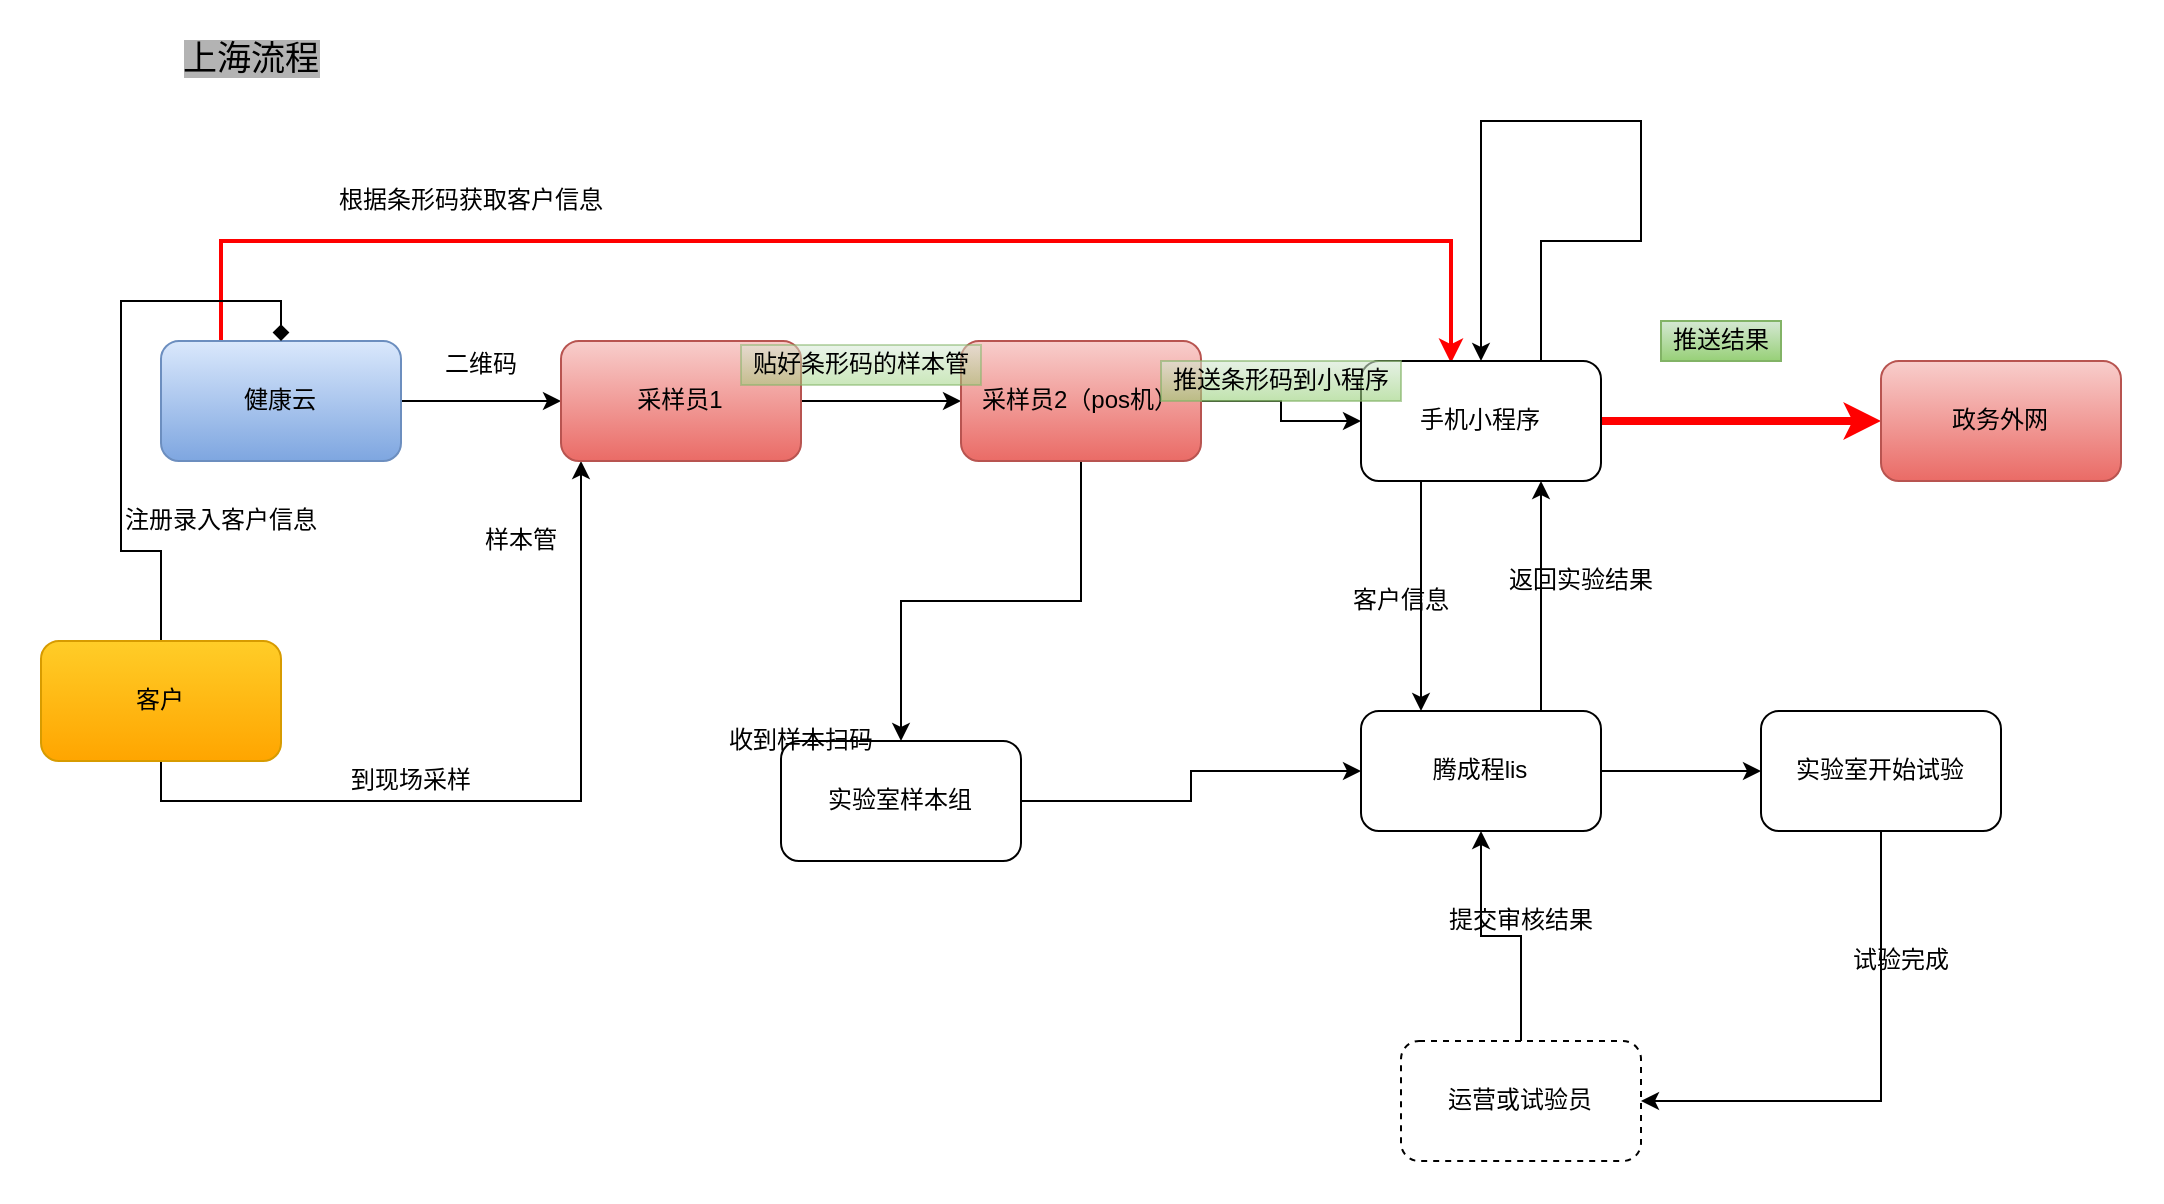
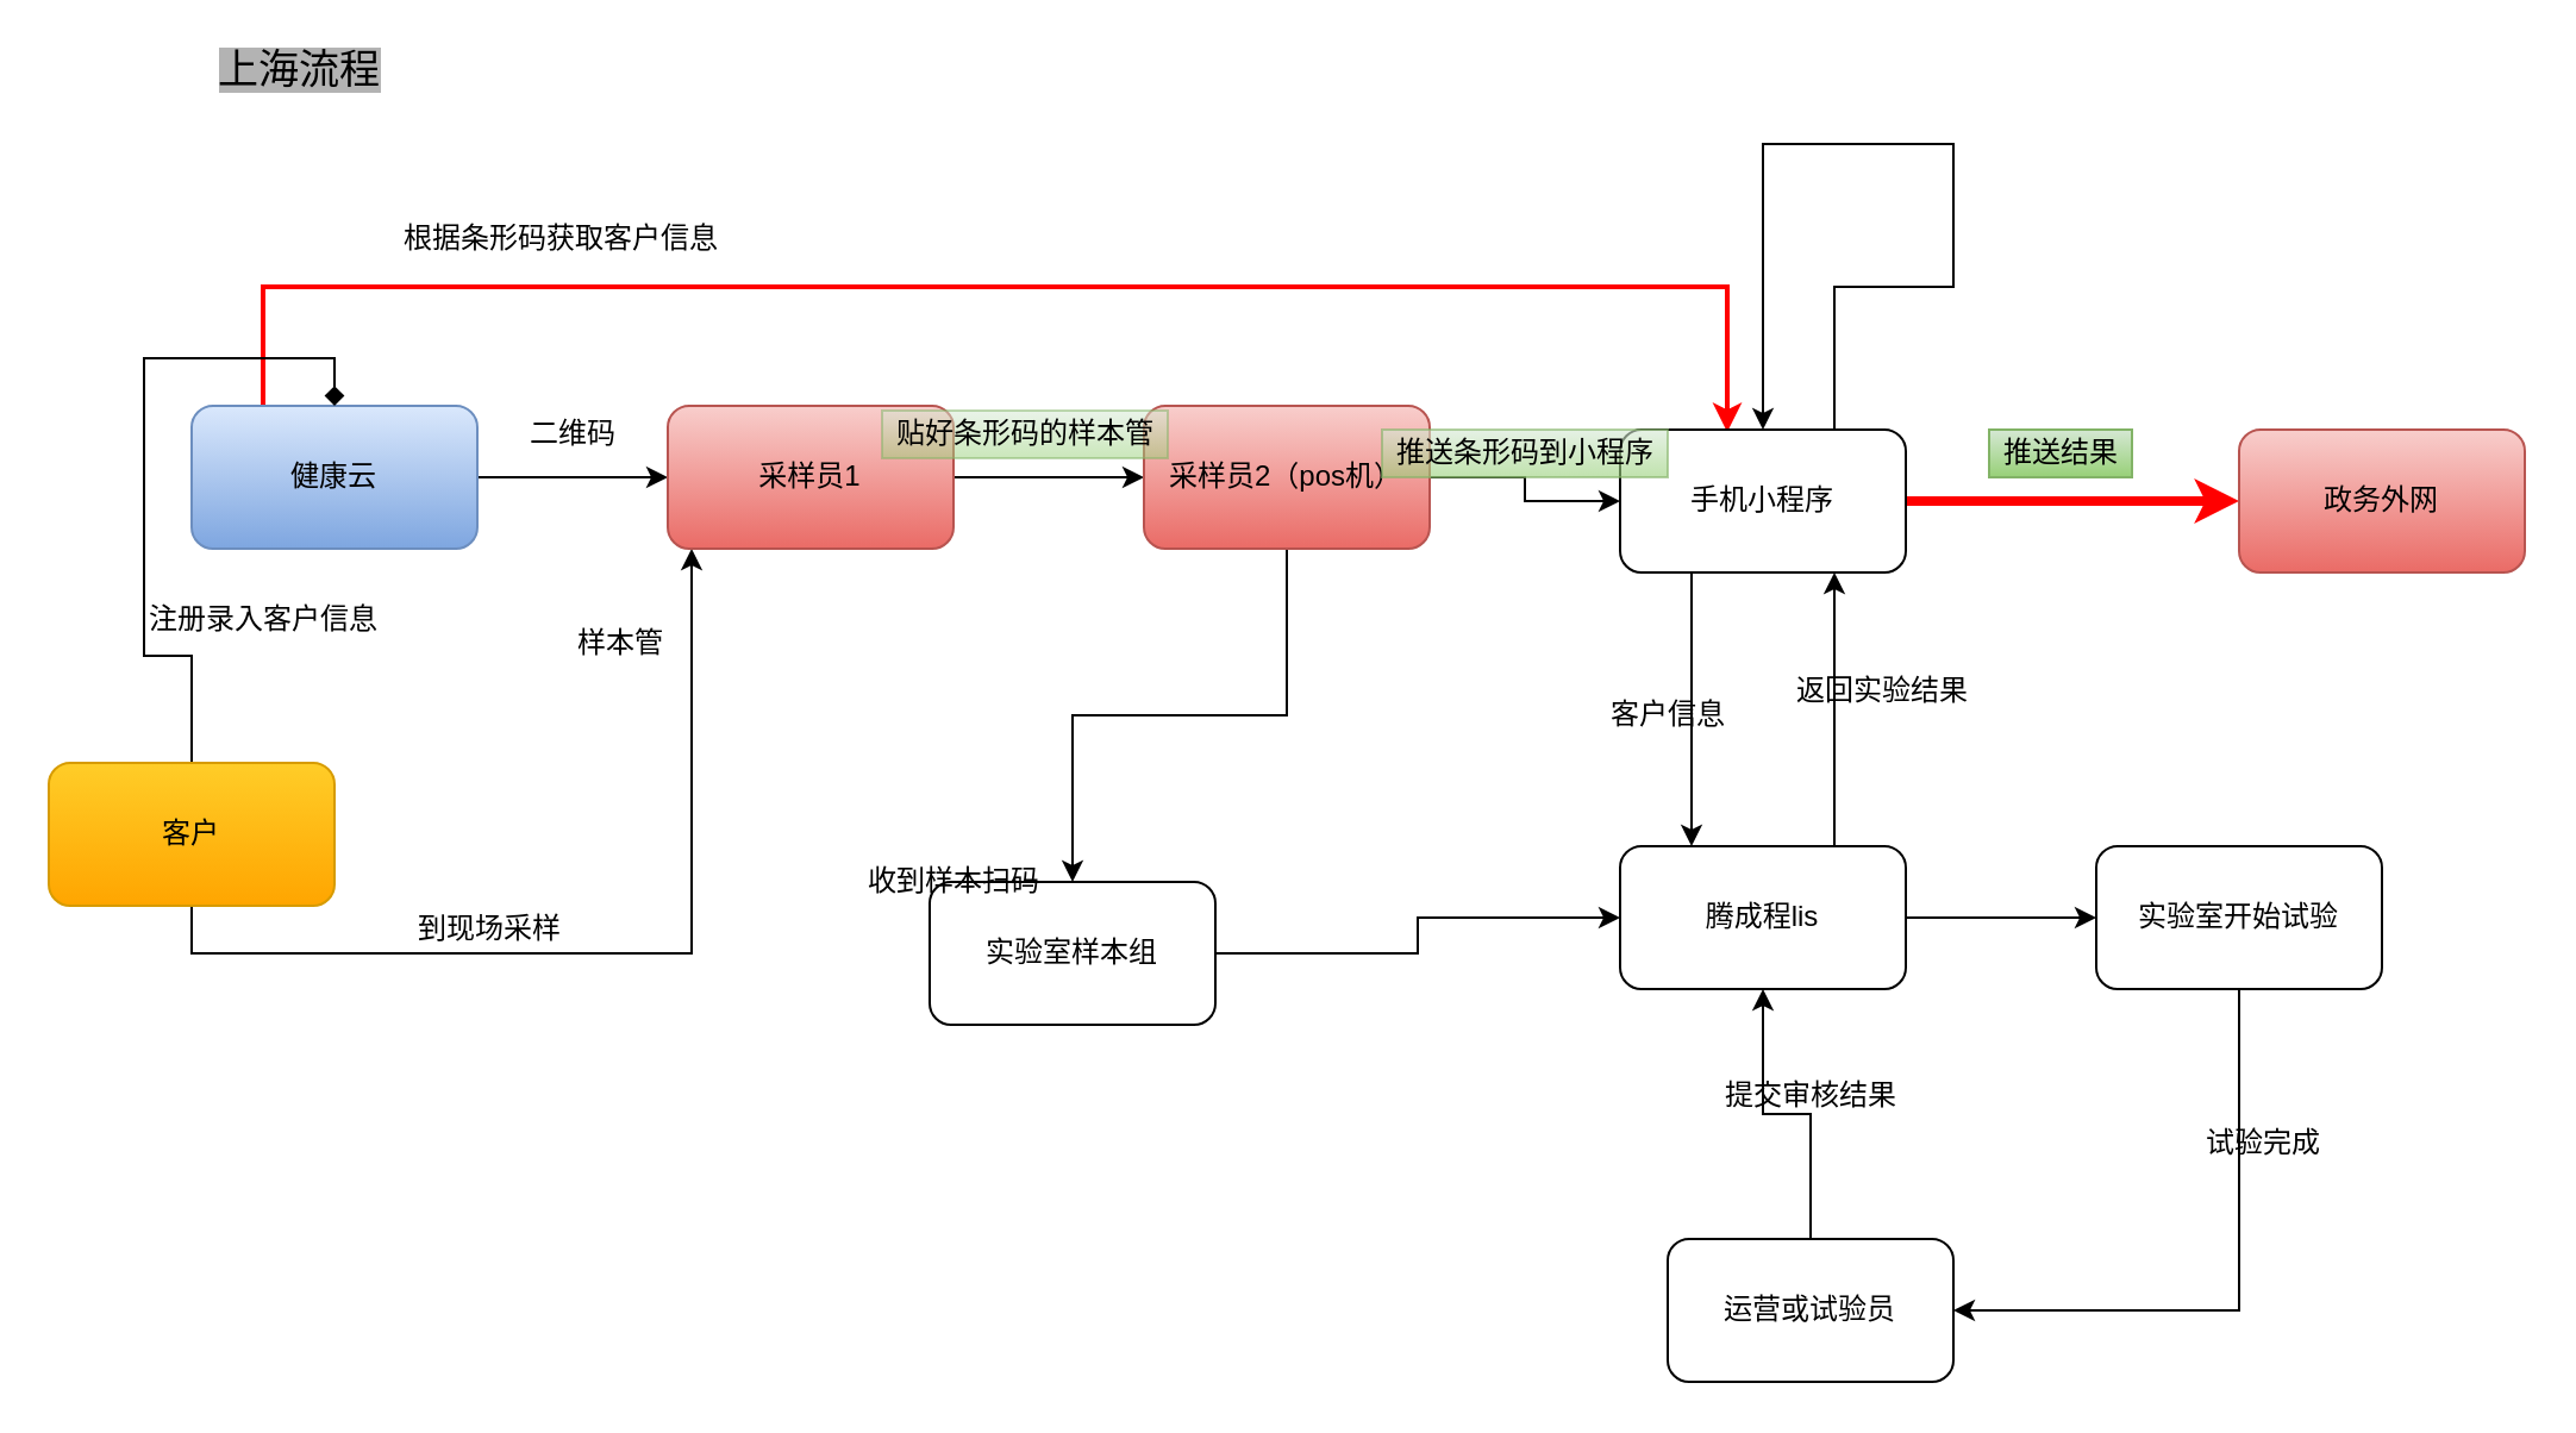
  <mxCell id="0" />
  <mxCell id="1" parent="0" />
  <mxCell id="2" value="" style="edgeStyle=orthogonalEdgeStyle;rounded=0;orthogonalLoop=1;jettySize=auto;html=1;" edge="1" parent="1" source="4" target="10"><mxGeometry relative="1" as="geometry" /></mxCell>
  <mxCell id="3" style="edgeStyle=orthogonalEdgeStyle;rounded=0;orthogonalLoop=1;jettySize=auto;html=1;exitX=0.25;exitY=0;exitDx=0;exitDy=0;entryX=0.375;entryY=0.017;entryDx=0;entryDy=0;entryPerimeter=0;strokeColor=#FF0000;strokeWidth=2;" edge="1" parent="1" source="4" target="13"><mxGeometry relative="1" as="geometry"><Array as="points"><mxPoint x="110" y="120" /><mxPoint x="725" y="120" /></Array></mxGeometry></mxCell>
  <mxCell id="4" value="健康云" style="rounded=1;whiteSpace=wrap;html=1;gradientColor=#7ea6e0;fillColor=#dae8fc;strokeColor=#6c8ebf;" vertex="1" parent="1"><mxGeometry x="80" y="170" width="120" height="60" as="geometry" /></mxCell>
  <mxCell id="5" style="edgeStyle=orthogonalEdgeStyle;rounded=0;orthogonalLoop=1;jettySize=auto;html=1;exitX=0.5;exitY=1;exitDx=0;exitDy=0;" edge="1" parent="1" source="7" target="10"><mxGeometry relative="1" as="geometry"><mxPoint x="290" y="240" as="targetPoint" /><Array as="points"><mxPoint x="80" y="400" /><mxPoint x="290" y="400" /></Array></mxGeometry></mxCell>
  <mxCell id="6" style="edgeStyle=orthogonalEdgeStyle;rounded=0;orthogonalLoop=1;jettySize=auto;html=1;exitX=0.5;exitY=0;exitDx=0;exitDy=0;entryX=0.5;entryY=0;entryDx=0;entryDy=0;endArrow=diamond;" edge="1" parent="1" source="7" target="4"><mxGeometry relative="1" as="geometry"><Array as="points"><mxPoint x="80" y="275" /><mxPoint x="60" y="275" /><mxPoint x="60" y="150" /><mxPoint x="140" y="150" /></Array></mxGeometry></mxCell>
  <mxCell id="7" value="客户" style="rounded=1;whiteSpace=wrap;html=1;gradientColor=#ffa500;fillColor=#ffcd28;strokeColor=#d79b00;" vertex="1" parent="1"><mxGeometry x="20" y="320" width="120" height="60" as="geometry" /></mxCell>
  <mxCell id="8" value="" style="edgeStyle=orthogonalEdgeStyle;rounded=0;orthogonalLoop=1;jettySize=auto;html=1;exitX=0.5;exitY=1;exitDx=0;exitDy=0;" edge="1" parent="1" source="25" target="15"><mxGeometry relative="1" as="geometry" /></mxCell>
  <mxCell id="9" value="" style="edgeStyle=orthogonalEdgeStyle;rounded=0;orthogonalLoop=1;jettySize=auto;html=1;" edge="1" parent="1" source="10" target="25"><mxGeometry relative="1" as="geometry" /></mxCell>
  <mxCell id="10" value="采样员1" style="whiteSpace=wrap;html=1;rounded=1;gradientColor=#ea6b66;fillColor=#f8cecc;strokeColor=#b85450;" vertex="1" parent="1"><mxGeometry x="280" y="170" width="120" height="60" as="geometry" /></mxCell>
  <mxCell id="11" style="edgeStyle=orthogonalEdgeStyle;rounded=0;orthogonalLoop=1;jettySize=auto;html=1;exitX=0.25;exitY=1;exitDx=0;exitDy=0;entryX=0.25;entryY=0;entryDx=0;entryDy=0;" edge="1" parent="1" source="13" target="18"><mxGeometry relative="1" as="geometry" /></mxCell>
  <mxCell id="12" value="" style="edgeStyle=orthogonalEdgeStyle;rounded=0;orthogonalLoop=1;jettySize=auto;html=1;strokeColor=#FF0000;strokeWidth=4;" edge="1" parent="1" source="13" target="23"><mxGeometry relative="1" as="geometry" /></mxCell>
  <mxCell id="13" value="手机小程序" style="whiteSpace=wrap;html=1;rounded=1;" vertex="1" parent="1"><mxGeometry x="680" y="180" width="120" height="60" as="geometry" /></mxCell>
  <mxCell id="14" value="" style="edgeStyle=orthogonalEdgeStyle;rounded=0;orthogonalLoop=1;jettySize=auto;html=1;" edge="1" parent="1" source="15" target="18"><mxGeometry relative="1" as="geometry" /></mxCell>
  <mxCell id="15" value="实验室样本组" style="whiteSpace=wrap;html=1;rounded=1;" vertex="1" parent="1"><mxGeometry x="390" y="370" width="120" height="60" as="geometry" /></mxCell>
  <mxCell id="16" value="" style="edgeStyle=orthogonalEdgeStyle;rounded=0;orthogonalLoop=1;jettySize=auto;html=1;" edge="1" parent="1" source="18" target="20"><mxGeometry relative="1" as="geometry" /></mxCell>
  <mxCell id="17" style="edgeStyle=orthogonalEdgeStyle;rounded=0;orthogonalLoop=1;jettySize=auto;html=1;exitX=0.75;exitY=0;exitDx=0;exitDy=0;entryX=0.75;entryY=1;entryDx=0;entryDy=0;" edge="1" parent="1" source="18" target="13"><mxGeometry relative="1" as="geometry" /></mxCell>
  <mxCell id="18" value="腾成程lis" style="whiteSpace=wrap;html=1;rounded=1;" vertex="1" parent="1"><mxGeometry x="680" y="355" width="120" height="60" as="geometry" /></mxCell>
  <mxCell id="19" value="" style="edgeStyle=orthogonalEdgeStyle;rounded=0;orthogonalLoop=1;jettySize=auto;html=1;entryX=1;entryY=0.5;entryDx=0;entryDy=0;" edge="1" parent="1" source="20" target="22"><mxGeometry relative="1" as="geometry"><Array as="points"><mxPoint x="940" y="550" /></Array></mxGeometry></mxCell>
  <mxCell id="20" value="实验室开始试验" style="whiteSpace=wrap;html=1;rounded=1;" vertex="1" parent="1"><mxGeometry x="880" y="355" width="120" height="60" as="geometry" /></mxCell>
  <mxCell id="21" style="edgeStyle=orthogonalEdgeStyle;rounded=0;orthogonalLoop=1;jettySize=auto;html=1;exitX=0.5;exitY=0;exitDx=0;exitDy=0;" edge="1" parent="1" source="22" target="18"><mxGeometry relative="1" as="geometry" /></mxCell>
- <mxCell id="22" value="运营或试验员" style="whiteSpace=wrap;html=1;rounded=1;dashed=1;" vertex="1" parent="1"><mxGeometry x="700" y="520" width="120" height="60" as="geometry" /></mxCell>
+ <mxCell id="22" value="运营或试验员" style="whiteSpace=wrap;html=1;rounded=1;" vertex="1" parent="1"><mxGeometry x="700" y="520" width="120" height="60" as="geometry" /></mxCell>
  <mxCell id="23" value="政务外网" style="whiteSpace=wrap;html=1;rounded=1;gradientColor=#ea6b66;fillColor=#f8cecc;strokeColor=#b85450;" vertex="1" parent="1"><mxGeometry x="940" y="180" width="120" height="60" as="geometry" /></mxCell>
  <mxCell id="24" style="edgeStyle=orthogonalEdgeStyle;rounded=0;orthogonalLoop=1;jettySize=auto;html=1;exitX=1;exitY=0.5;exitDx=0;exitDy=0;entryX=0;entryY=0.5;entryDx=0;entryDy=0;" edge="1" parent="1" source="25" target="13"><mxGeometry relative="1" as="geometry" /></mxCell>
  <mxCell id="25" value="&lt;span&gt;采样员2（pos机）&lt;/span&gt;" style="whiteSpace=wrap;html=1;rounded=1;fillColor=#f8cecc;strokeColor=#b85450;gradientColor=#ea6b66;" vertex="1" parent="1"><mxGeometry x="480" y="170" width="120" height="60" as="geometry" /></mxCell>
  <mxCell id="26" value="试验完成" style="text;html=1;align=center;verticalAlign=middle;resizable=0;points=[];autosize=1;" vertex="1" parent="1"><mxGeometry x="920" y="470" width="60" height="20" as="geometry" /></mxCell>
  <mxCell id="27" value="提交审核结果" style="text;html=1;align=center;verticalAlign=middle;resizable=0;points=[];autosize=1;" vertex="1" parent="1"><mxGeometry x="715" y="450" width="90" height="20" as="geometry" /></mxCell>
  <mxCell id="28" value="返回实验结果" style="text;html=1;align=center;verticalAlign=middle;resizable=0;points=[];autosize=1;" vertex="1" parent="1"><mxGeometry x="745" y="280" width="90" height="20" as="geometry" /></mxCell>
  <mxCell id="29" value="客户信息" style="text;html=1;align=center;verticalAlign=middle;resizable=0;points=[];autosize=1;" vertex="1" parent="1"><mxGeometry x="670" y="290" width="60" height="20" as="geometry" /></mxCell>
  <mxCell id="30" value="收到样本扫码" style="text;html=1;align=center;verticalAlign=middle;resizable=0;points=[];autosize=1;" vertex="1" parent="1"><mxGeometry x="355" y="360" width="90" height="20" as="geometry" /></mxCell>
  <mxCell id="31" value="样本管" style="text;html=1;align=center;verticalAlign=middle;resizable=0;points=[];autosize=1;" vertex="1" parent="1"><mxGeometry x="235" y="260" width="50" height="20" as="geometry" /></mxCell>
  <mxCell id="32" style="edgeStyle=orthogonalEdgeStyle;rounded=0;orthogonalLoop=1;jettySize=auto;html=1;exitX=0.75;exitY=0;exitDx=0;exitDy=0;entryX=0.5;entryY=0;entryDx=0;entryDy=0;" edge="1" parent="1" source="13" target="13"><mxGeometry relative="1" as="geometry"><Array as="points"><mxPoint x="770" y="120" /><mxPoint x="820" y="120" /><mxPoint x="820" y="60" /><mxPoint x="740" y="60" /></Array></mxGeometry></mxCell>
  <mxCell id="33" value="推送条形码到小程序" style="text;html=1;align=center;verticalAlign=middle;resizable=0;points=[];autosize=1;gradientColor=#97d077;fillColor=#d5e8d4;strokeColor=#82b366;opacity=60;" vertex="1" parent="1"><mxGeometry x="580" y="180" width="120" height="20" as="geometry" /></mxCell>
  <mxCell id="34" value="贴好条形码的样本管" style="text;html=1;align=center;verticalAlign=middle;resizable=0;points=[];autosize=1;gradientColor=#97d077;fillColor=#d5e8d4;strokeColor=#82b366;opacity=50;" vertex="1" parent="1"><mxGeometry x="370" y="172" width="120" height="20" as="geometry" /></mxCell>
  <mxCell id="35" value="到现场采样" style="text;html=1;align=center;verticalAlign=middle;resizable=0;points=[];autosize=1;" vertex="1" parent="1"><mxGeometry x="165" y="380" width="80" height="20" as="geometry" /></mxCell>
  <mxCell id="36" value="二维码" style="text;html=1;align=center;verticalAlign=middle;resizable=0;points=[];autosize=1;" vertex="1" parent="1"><mxGeometry x="215" y="172" width="50" height="20" as="geometry" /></mxCell>
  <mxCell id="37" value="注册录入客户信息" style="text;html=1;align=center;verticalAlign=middle;resizable=0;points=[];autosize=1;" vertex="1" parent="1"><mxGeometry x="55" y="250" width="110" height="20" as="geometry" /></mxCell>
  <mxCell id="38" value="&lt;font style=&quot;font-size: 17px ; background-color: rgb(179 , 179 , 179)&quot;&gt;上海流程&lt;/font&gt;" style="text;html=1;align=center;verticalAlign=middle;resizable=0;points=[];autosize=1;perimeterSpacing=8;" vertex="1" parent="1"><mxGeometry x="85" y="20" width="80" height="20" as="geometry" /></mxCell>
  <mxCell id="39" value="根据条形码获取客户信息" style="text;html=1;align=center;verticalAlign=middle;resizable=0;points=[];autosize=1;" vertex="1" parent="1"><mxGeometry x="160" y="90" width="150" height="20" as="geometry" /></mxCell>
- <mxCell id="40" value="推送结果" style="text;html=1;align=center;verticalAlign=middle;resizable=0;points=[];autosize=1;gradientColor=#97d077;fillColor=#d5e8d4;strokeColor=#82b366;" vertex="1" parent="1"><mxGeometry x="830" y="160" width="60" height="20" as="geometry" /></mxCell>
+ <mxCell id="40" value="推送结果" style="text;html=1;align=center;verticalAlign=middle;resizable=0;points=[];autosize=1;gradientColor=#97d077;fillColor=#d5e8d4;strokeColor=#82b366;" vertex="1" parent="1"><mxGeometry x="835" y="180" width="60" height="20" as="geometry" /></mxCell>
